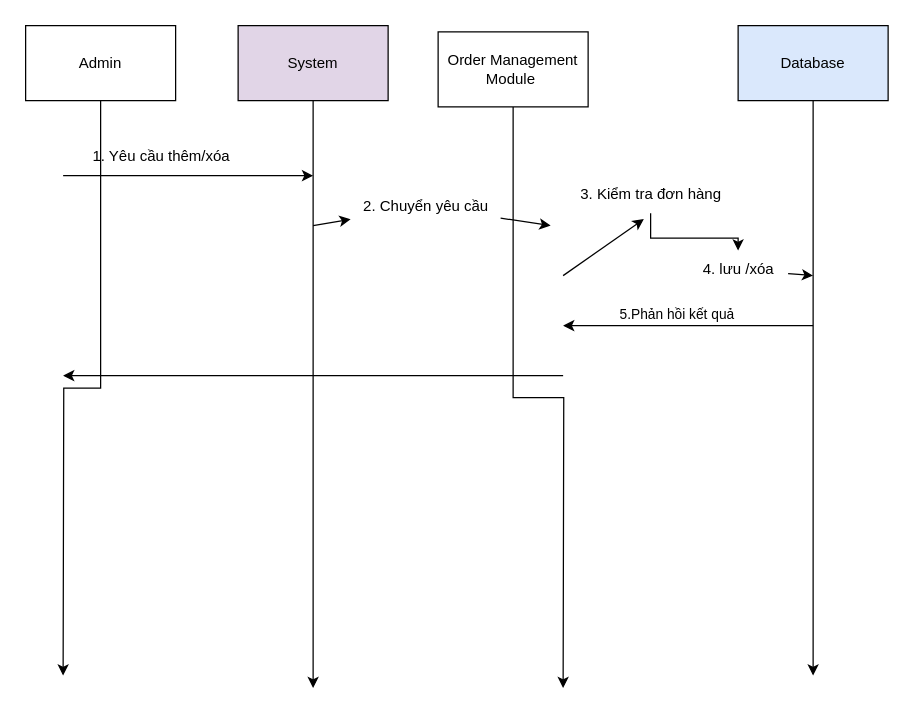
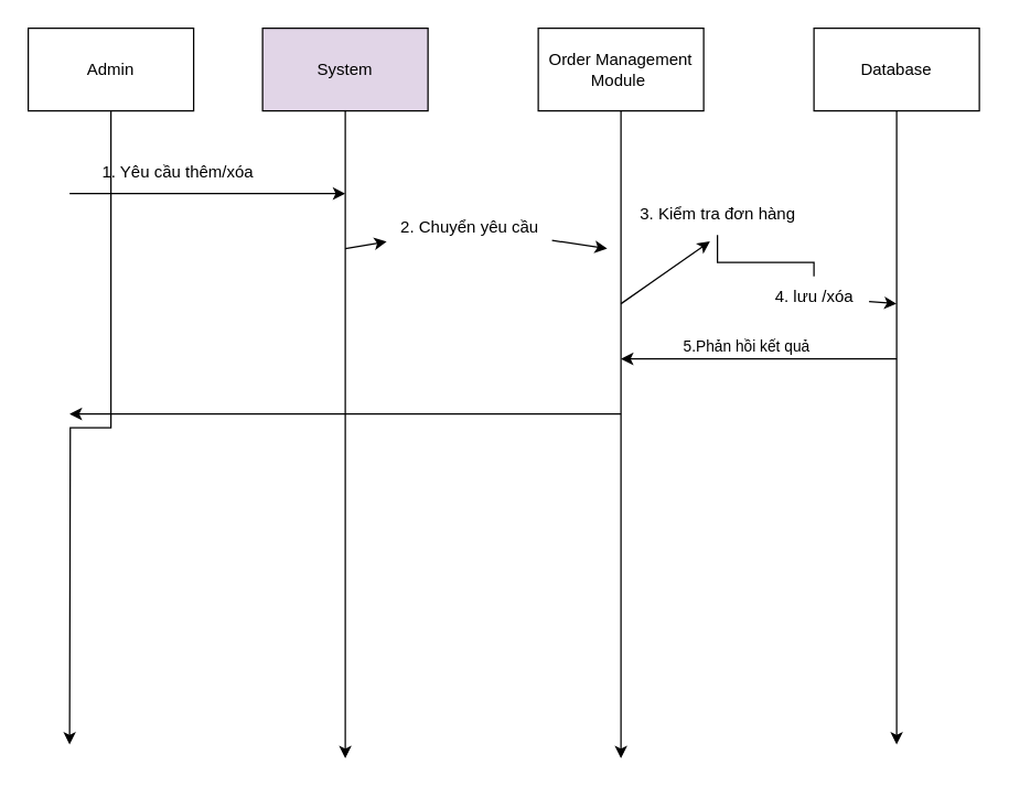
  <mxCell id="0" />
  <mxCell id="1" parent="0" />
  <mxCell id="2" style="edgeStyle=orthogonalEdgeStyle;rounded=0;orthogonalLoop=1;jettySize=auto;html=1;" edge="1" parent="1" source="3"><mxGeometry relative="1" as="geometry"><mxPoint x="50" y="540" as="targetPoint" /></mxGeometry></mxCell>
  <mxCell id="3" value="Admin" style="rounded=0;whiteSpace=wrap;html=1;" vertex="1" parent="1"><mxGeometry x="20" y="20" width="120" height="60" as="geometry" /></mxCell>
  <mxCell id="4" style="edgeStyle=orthogonalEdgeStyle;rounded=0;orthogonalLoop=1;jettySize=auto;html=1;" edge="1" parent="1" source="5"><mxGeometry relative="1" as="geometry"><mxPoint x="250" y="550" as="targetPoint" /></mxGeometry></mxCell>
  <mxCell id="5" value="System" style="rounded=0;whiteSpace=wrap;html=1;fillColor=#e1d5e7;" vertex="1" parent="1"><mxGeometry x="190" y="20" width="120" height="60" as="geometry" /></mxCell>
  <mxCell id="6" style="edgeStyle=orthogonalEdgeStyle;rounded=0;orthogonalLoop=1;jettySize=auto;html=1;" edge="1" parent="1" source="7"><mxGeometry relative="1" as="geometry"><mxPoint x="450" y="550" as="targetPoint" /></mxGeometry></mxCell>
- <mxCell id="7" value="Order Management Module&amp;nbsp;" style="rounded=0;whiteSpace=wrap;html=1;" vertex="1" parent="1"><mxGeometry x="350" y="25" width="120" height="60" as="geometry" /></mxCell>
+ <mxCell id="7" value="Order Management Module&amp;nbsp;" style="rounded=0;whiteSpace=wrap;html=1;" vertex="1" parent="1"><mxGeometry x="390" y="20" width="120" height="60" as="geometry" /></mxCell>
  <mxCell id="8" style="edgeStyle=orthogonalEdgeStyle;rounded=0;orthogonalLoop=1;jettySize=auto;html=1;" edge="1" parent="1" source="9"><mxGeometry relative="1" as="geometry"><mxPoint x="650" y="540" as="targetPoint" /></mxGeometry></mxCell>
- <mxCell id="9" value="Database" style="rounded=0;whiteSpace=wrap;html=1;fillColor=#dae8fc;" vertex="1" parent="1"><mxGeometry x="590" y="20" width="120" height="60" as="geometry" /></mxCell>
+ <mxCell id="9" value="Database" style="rounded=0;whiteSpace=wrap;html=1;" vertex="1" parent="1"><mxGeometry x="590" y="20" width="120" height="60" as="geometry" /></mxCell>
  <mxCell id="10" value="" style="endArrow=classic;html=1;rounded=0;" edge="1" parent="1"><mxGeometry width="50" height="50" relative="1" as="geometry"><mxPoint x="50" y="140" as="sourcePoint" /><mxPoint x="250" y="140" as="targetPoint" /></mxGeometry></mxCell>
  <mxCell id="11" value="" style="endArrow=classic;html=1;rounded=0;" edge="1" parent="1" source="15"><mxGeometry width="50" height="50" relative="1" as="geometry"><mxPoint x="250" y="180" as="sourcePoint" /><mxPoint x="440" y="180" as="targetPoint" /></mxGeometry></mxCell>
  <mxCell id="12" value="" style="endArrow=classic;html=1;rounded=0;" edge="1" parent="1" source="19"><mxGeometry width="50" height="50" relative="1" as="geometry"><mxPoint x="450" y="220" as="sourcePoint" /><mxPoint x="650" y="220" as="targetPoint" /></mxGeometry></mxCell>
  <mxCell id="13" value="1. Yêu cầu thêm/xóa&amp;nbsp;" style="text;html=1;align=center;verticalAlign=middle;resizable=0;points=[];autosize=1;strokeColor=none;fillColor=none;" vertex="1" parent="1"><mxGeometry x="60" y="110" width="140" height="30" as="geometry" /></mxCell>
  <mxCell id="14" value="" style="endArrow=classic;html=1;rounded=0;" edge="1" parent="1" target="15"><mxGeometry width="50" height="50" relative="1" as="geometry"><mxPoint x="250" y="180" as="sourcePoint" /><mxPoint x="440" y="180" as="targetPoint" /></mxGeometry></mxCell>
  <mxCell id="15" value="2. Chuyển yêu cầu" style="text;html=1;align=center;verticalAlign=middle;resizable=0;points=[];autosize=1;strokeColor=none;fillColor=none;" vertex="1" parent="1"><mxGeometry x="280" y="150" width="120" height="30" as="geometry" /></mxCell>
- <mxCell id="16" value="" style="edgeStyle=orthogonalEdgeStyle;rounded=0;orthogonalLoop=1;jettySize=auto;html=1;" edge="1" parent="1" source="17" target="19"><mxGeometry relative="1" as="geometry" /></mxCell>
+ <mxCell id="16" value="" style="edgeStyle=orthogonalEdgeStyle;rounded=0;orthogonalLoop=1;jettySize=auto;html=1;endArrow=none;" edge="1" parent="1" source="17" target="19"><mxGeometry relative="1" as="geometry" /></mxCell>
  <mxCell id="17" value="3. Kiểm tra đơn hàng" style="text;html=1;align=center;verticalAlign=middle;resizable=0;points=[];autosize=1;strokeColor=none;fillColor=none;" vertex="1" parent="1"><mxGeometry x="450" y="140" width="140" height="30" as="geometry" /></mxCell>
  <mxCell id="18" value="" style="endArrow=classic;html=1;rounded=0;entryX=0.461;entryY=1.16;entryDx=0;entryDy=0;entryPerimeter=0;" edge="1" parent="1" target="17"><mxGeometry width="50" height="50" relative="1" as="geometry"><mxPoint x="450" y="220" as="sourcePoint" /><mxPoint x="650" y="220" as="targetPoint" /></mxGeometry></mxCell>
  <mxCell id="19" value="4. lưu /xóa" style="text;html=1;align=center;verticalAlign=middle;resizable=0;points=[];autosize=1;strokeColor=none;fillColor=none;" vertex="1" parent="1"><mxGeometry x="550" y="200" width="80" height="30" as="geometry" /></mxCell>
  <mxCell id="20" value="" style="endArrow=classic;html=1;rounded=0;" edge="1" parent="1"><mxGeometry width="50" height="50" relative="1" as="geometry"><mxPoint x="650" y="260" as="sourcePoint" /><mxPoint x="450" y="260" as="targetPoint" /></mxGeometry></mxCell>
  <mxCell id="21" value="5.Phản hồi kết quả" style="edgeLabel;html=1;align=center;verticalAlign=middle;resizable=0;points=[];" vertex="1" connectable="0" parent="20"><mxGeometry x="0.162" y="-1" relative="1" as="geometry"><mxPoint x="6" y="-9" as="offset" /></mxGeometry></mxCell>
  <mxCell id="22" value="" style="endArrow=classic;html=1;rounded=0;" edge="1" parent="1"><mxGeometry width="50" height="50" relative="1" as="geometry"><mxPoint x="450" y="300" as="sourcePoint" /><mxPoint x="50" y="300" as="targetPoint" /></mxGeometry></mxCell>
